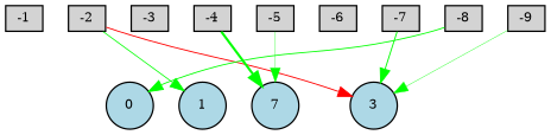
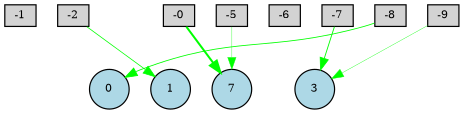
  digraph {
    node [fillcolor=lightgray fontsize=9 shape=box style=filled]
    edge [style=invis]
    -1 [height=0.2 width=0.2]
    -2 [height=0.2 width=0.2]
-   -3 [height=0.2 width=0.2]
-   -4 [height=0.2 width=0.2]
+   -4 [height=0.2 width=0.2 label=-0]
    -5 [height=0.2 width=0.2]
    -6 [height=0.2 width=0.2]
    -7 [height=0.2 width=0.2]
    -8 [height=0.2 width=0.2]
    -9 [height=0.2 width=0.2]
    0 [fillcolor=lightblue height=0.2 shape=circle width=0.2]
    1 [fillcolor=lightblue height=0.2 shape=circle width=0.2]
    n12 [fillcolor=lightblue height=0.2 label=7 shape=circle width=0.2]
    3 [fillcolor=lightblue height=0.2 shape=circle width=0.2]
    subgraph sub_1 {
      rank=source
      -1
      -2
-     -3
      -4
      -5
      -6
      -7
      -8
      -9
    }
    subgraph sub_2 {
      rank=sink
      0
      1
      n12
      3
    }
    -1 -> -2
-   -2 -> -3
    -2 -> 1 [color=green penwidth=0.6130285451590389 style=solid]
-   -2 -> 3 [color=red penwidth=0.7086559931819613 style=solid]
-   -3 -> -4
    -4 -> -5
    -4 -> n12 [color=green penwidth=1.6696580250272617 style=solid]
    -5 -> -6
    -5 -> n12 [color=green penwidth=0.2779350729547623 style=solid]
    -6 -> -7
    -7 -> -8
    -7 -> 3 [color=green penwidth=0.7273326591996455 style=solid]
    -8 -> -9
    -8 -> 0 [color=green penwidth=0.6877406072266102 style=solid]
    -9 -> 3 [color=green penwidth=0.2973393307764065 style=solid]
    0 -> 1
    1 -> n12
    n12 -> 3
  }
